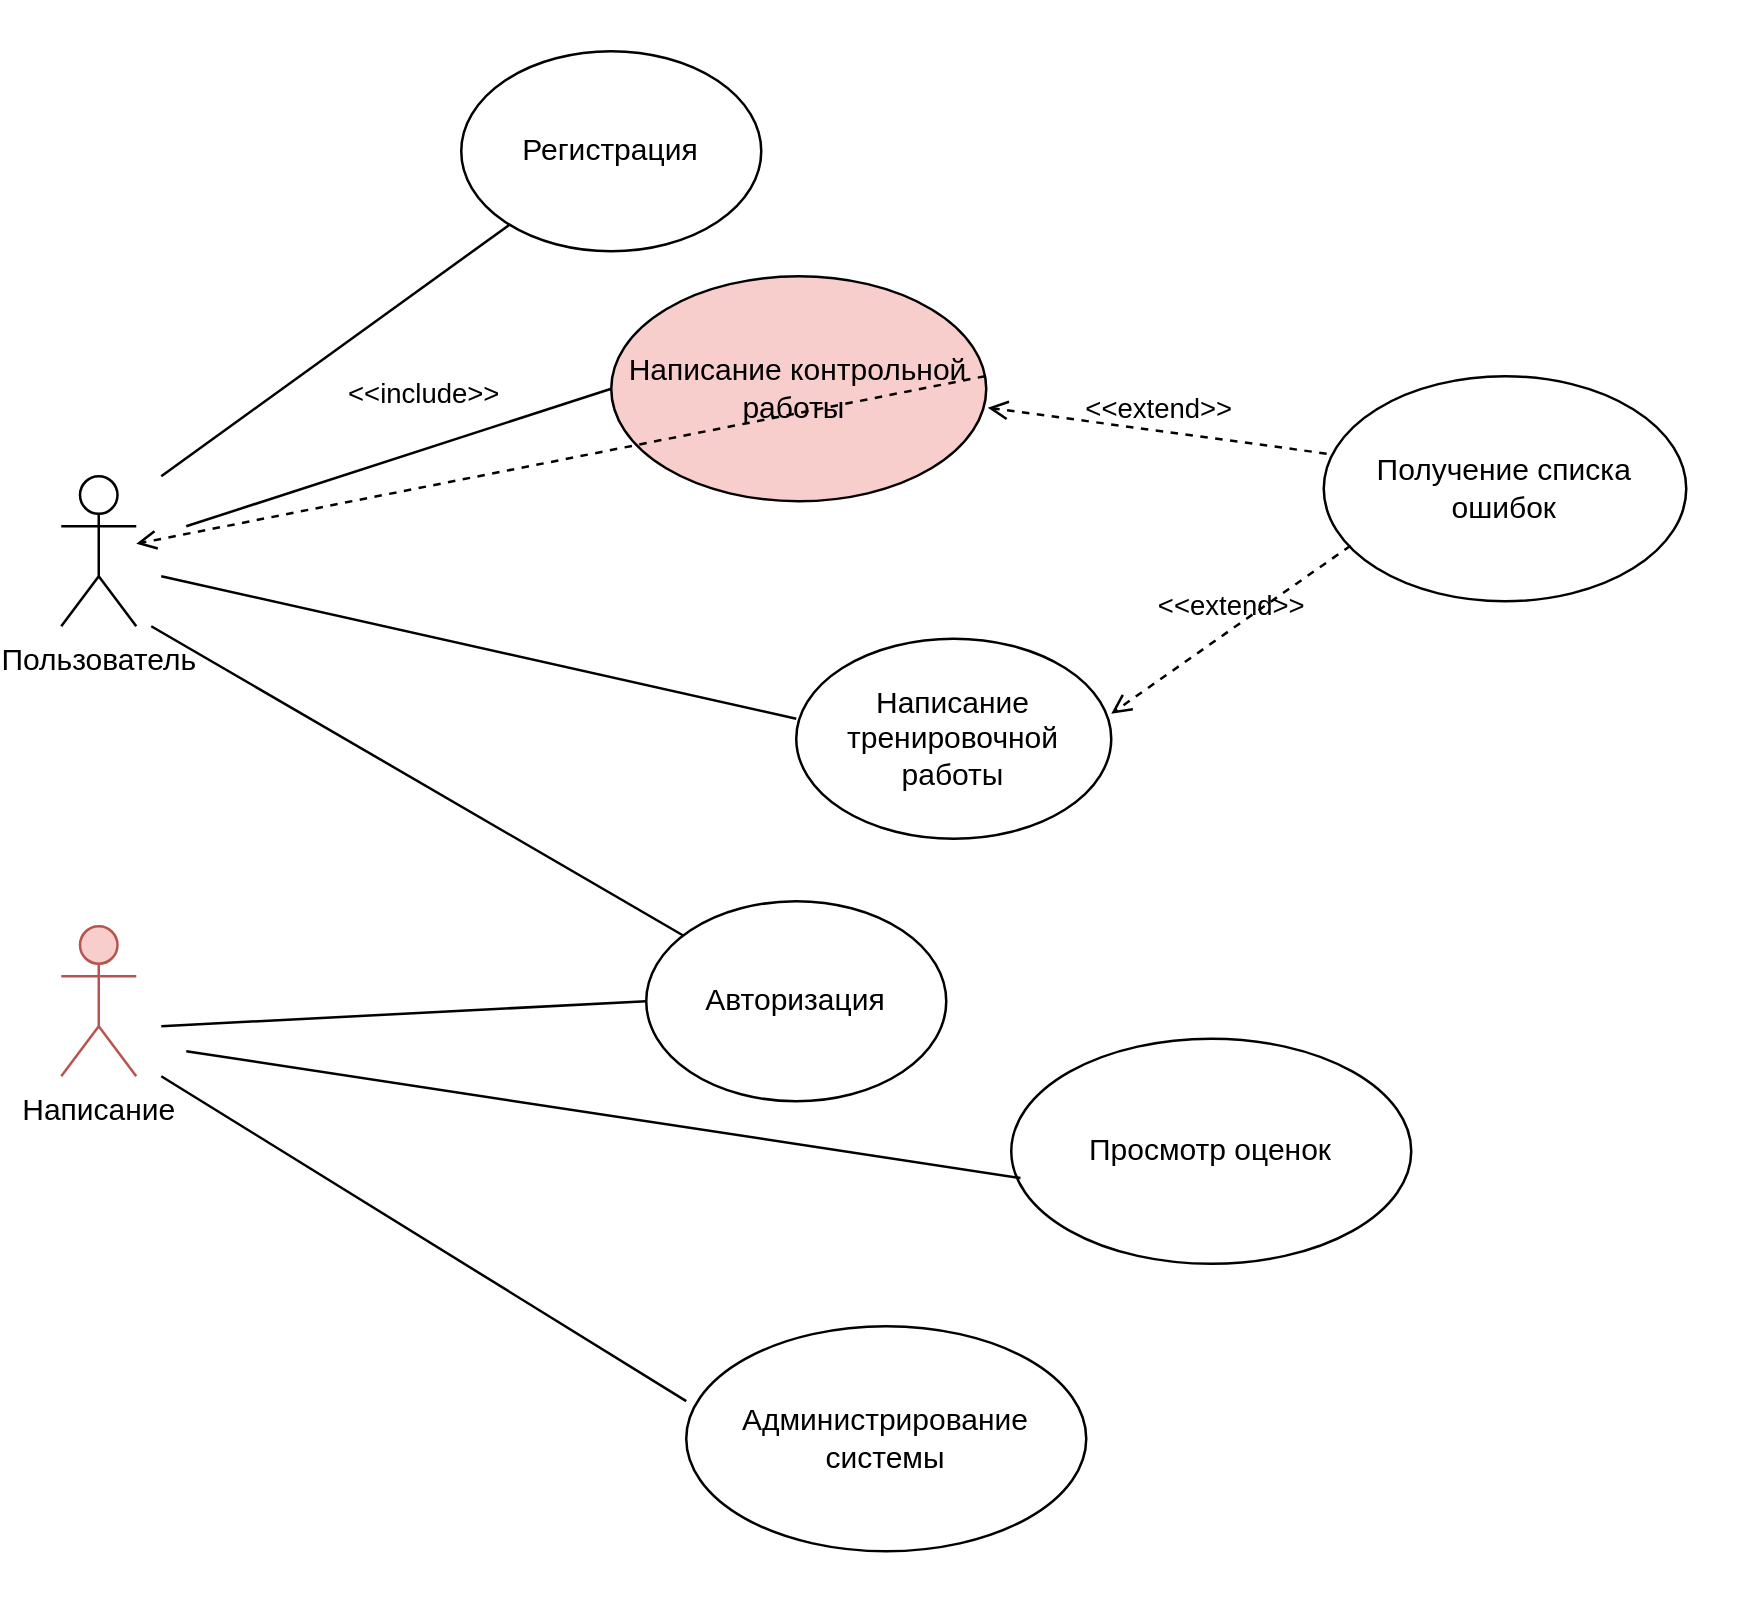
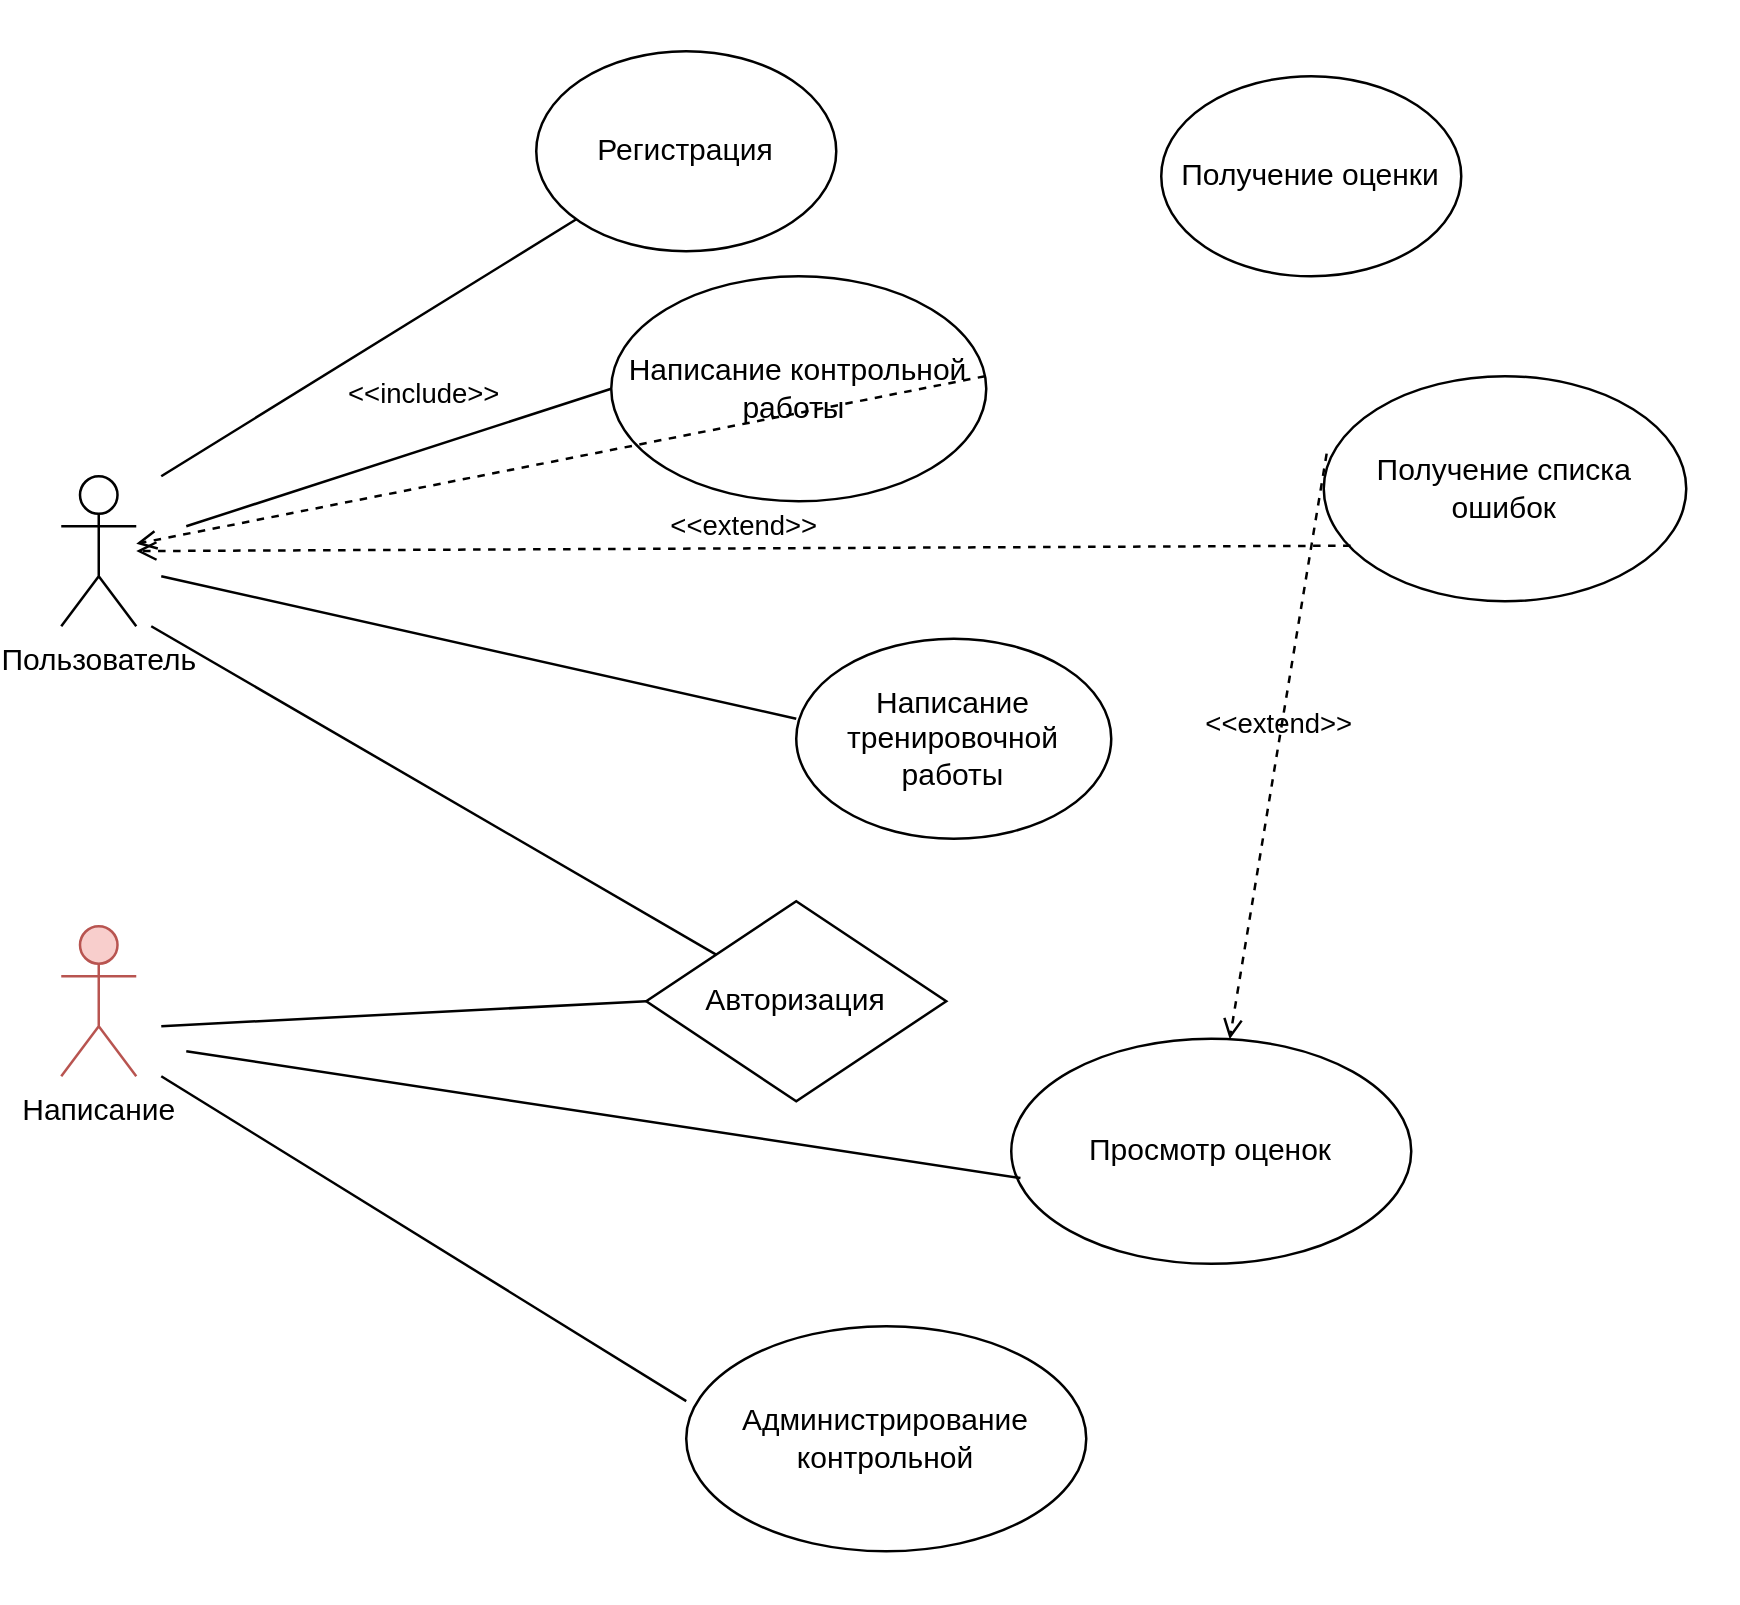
  <mxCell id="0" />
  <mxCell id="1" parent="0" />
  <mxCell id="2" value="&lt;font style=&quot;vertical-align: inherit;&quot;&gt;&lt;font style=&quot;vertical-align: inherit;&quot;&gt;Пользователь&lt;/font&gt;&lt;/font&gt;" style="shape=umlActor;verticalLabelPosition=bottom;verticalAlign=top;html=1;outlineConnect=0;" parent="1" vertex="1"><mxGeometry x="20" y="190" width="30" height="60" as="geometry" /></mxCell>
  <mxCell id="3" value="&lt;font style=&quot;vertical-align: inherit;&quot;&gt;&lt;font style=&quot;vertical-align: inherit;&quot;&gt;Написание&lt;/font&gt;&lt;/font&gt;" style="shape=umlActor;verticalLabelPosition=bottom;verticalAlign=top;html=1;outlineConnect=0;fillColor=#f8cecc;strokeColor=#b85450;" parent="1" vertex="1"><mxGeometry x="20" y="370" width="30" height="60" as="geometry" /></mxCell>
  <mxCell id="4" value="&lt;font style=&quot;vertical-align: inherit;&quot;&gt;&lt;font style=&quot;vertical-align: inherit;&quot;&gt;Получение списка ошибок&lt;/font&gt;&lt;/font&gt;" style="ellipse;whiteSpace=wrap;html=1;" parent="1" vertex="1"><mxGeometry x="525" y="150" width="145" height="90" as="geometry" /></mxCell>
  <mxCell id="5" value="&lt;font style=&quot;vertical-align: inherit;&quot;&gt;&lt;font style=&quot;vertical-align: inherit;&quot;&gt;Написание тренировочной работы&lt;/font&gt;&lt;/font&gt;" style="ellipse;whiteSpace=wrap;html=1;" parent="1" vertex="1"><mxGeometry x="314" y="255" width="126" height="80" as="geometry" /></mxCell>
- <mxCell id="7" value="&lt;font style=&quot;vertical-align: inherit;&quot;&gt;&lt;font style=&quot;vertical-align: inherit;&quot;&gt;Написание контрольной работы&amp;nbsp;&lt;/font&gt;&lt;/font&gt;" style="ellipse;whiteSpace=wrap;html=1;fillColor=#f8cecc;" parent="1" vertex="1"><mxGeometry x="240" y="110" width="150" height="90" as="geometry" /></mxCell>
- <mxCell id="8" value="&lt;font style=&quot;vertical-align: inherit;&quot;&gt;&lt;font style=&quot;vertical-align: inherit;&quot;&gt;Регистрация&lt;/font&gt;&lt;/font&gt;" style="ellipse;whiteSpace=wrap;html=1;" parent="1" vertex="1"><mxGeometry x="180" y="20" width="120" height="80" as="geometry" /></mxCell>
- <mxCell id="9" value="&lt;font style=&quot;vertical-align: inherit;&quot;&gt;&lt;font style=&quot;vertical-align: inherit;&quot;&gt;Администрирование системы&lt;/font&gt;&lt;/font&gt;" style="ellipse;whiteSpace=wrap;html=1;" parent="1" vertex="1"><mxGeometry x="270" y="530" width="160" height="90" as="geometry" /></mxCell>
- <mxCell id="10" value="&lt;font style=&quot;vertical-align: inherit;&quot;&gt;&lt;font style=&quot;vertical-align: inherit;&quot;&gt;Авторизация&lt;/font&gt;&lt;/font&gt;" style="ellipse;whiteSpace=wrap;html=1;" parent="1" vertex="1"><mxGeometry x="254" y="360" width="120" height="80" as="geometry" /></mxCell>
+ <mxCell id="6" value="&lt;font style=&quot;vertical-align: inherit;&quot;&gt;&lt;font style=&quot;vertical-align: inherit;&quot;&gt;Получение оценки&lt;/font&gt;&lt;/font&gt;" style="ellipse;whiteSpace=wrap;html=1;" parent="1" vertex="1"><mxGeometry x="460" y="30" width="120" height="80" as="geometry" /></mxCell>
+ <mxCell id="7" value="&lt;font style=&quot;vertical-align: inherit;&quot;&gt;&lt;font style=&quot;vertical-align: inherit;&quot;&gt;Написание контрольной работы&amp;nbsp;&lt;/font&gt;&lt;/font&gt;" style="ellipse;whiteSpace=wrap;html=1;" parent="1" vertex="1"><mxGeometry x="240" y="110" width="150" height="90" as="geometry" /></mxCell>
+ <mxCell id="8" value="&lt;font style=&quot;vertical-align: inherit;&quot;&gt;&lt;font style=&quot;vertical-align: inherit;&quot;&gt;Регистрация&lt;/font&gt;&lt;/font&gt;" style="ellipse;whiteSpace=wrap;html=1;" parent="1" vertex="1"><mxGeometry x="210" y="20" width="120" height="80" as="geometry" /></mxCell>
+ <mxCell id="9" value="&lt;font style=&quot;vertical-align: inherit;&quot;&gt;&lt;font style=&quot;vertical-align: inherit;&quot;&gt;Администрирование контрольной&lt;/font&gt;&lt;/font&gt;" style="ellipse;whiteSpace=wrap;html=1;" parent="1" vertex="1"><mxGeometry x="270" y="530" width="160" height="90" as="geometry" /></mxCell>
+ <mxCell id="10" value="&lt;font style=&quot;vertical-align: inherit;&quot;&gt;&lt;font style=&quot;vertical-align: inherit;&quot;&gt;Авторизация&lt;/font&gt;&lt;/font&gt;" style="rhombus;whiteSpace=wrap;html=1;" parent="1" vertex="1"><mxGeometry x="254" y="360" width="120" height="80" as="geometry" /></mxCell>
  <mxCell id="11" value="" style="endArrow=none;html=1;rounded=0;entryX=0;entryY=0.5;entryDx=0;entryDy=0;endFill=0;" parent="1" target="10" edge="1"><mxGeometry width="50" height="50" relative="1" as="geometry"><mxPoint x="60" y="410" as="sourcePoint" /><mxPoint x="110" y="360" as="targetPoint" /></mxGeometry></mxCell>
  <mxCell id="12" value="" style="endArrow=none;html=1;rounded=0;entryX=0;entryY=0.333;entryDx=0;entryDy=0;entryPerimeter=0;endFill=0;" parent="1" target="9" edge="1"><mxGeometry width="50" height="50" relative="1" as="geometry"><mxPoint x="60" y="430" as="sourcePoint" /><mxPoint x="264" y="410" as="targetPoint" /></mxGeometry></mxCell>
  <mxCell id="13" value="" style="endArrow=none;html=1;rounded=0;endFill=0;" parent="1" target="10" edge="1"><mxGeometry width="50" height="50" relative="1" as="geometry"><mxPoint x="56" y="250" as="sourcePoint" /><mxPoint x="250" y="240" as="targetPoint" /></mxGeometry></mxCell>
  <mxCell id="14" value="" style="endArrow=none;html=1;rounded=0;endFill=0;" parent="1" target="8" edge="1"><mxGeometry width="50" height="50" relative="1" as="geometry"><mxPoint x="60" y="190" as="sourcePoint" /><mxPoint x="278.78" y="383.709" as="targetPoint" /></mxGeometry></mxCell>
  <mxCell id="15" value="" style="endArrow=none;html=1;rounded=0;entryX=0;entryY=0.5;entryDx=0;entryDy=0;endFill=0;" parent="1" target="7" edge="1"><mxGeometry width="50" height="50" relative="1" as="geometry"><mxPoint x="70" y="210" as="sourcePoint" /><mxPoint x="209.303" y="99.392" as="targetPoint" /></mxGeometry></mxCell>
  <mxCell id="16" value="" style="endArrow=none;html=1;rounded=0;entryX=0;entryY=0.4;entryDx=0;entryDy=0;entryPerimeter=0;endFill=0;" parent="1" target="5" edge="1"><mxGeometry width="50" height="50" relative="1" as="geometry"><mxPoint x="60" y="230" as="sourcePoint" /><mxPoint x="250" y="165" as="targetPoint" /></mxGeometry></mxCell>
  <mxCell id="17" value="Просмотр оценок" style="ellipse;whiteSpace=wrap;html=1;" parent="1" vertex="1"><mxGeometry x="400" y="415" width="160" height="90" as="geometry" /></mxCell>
  <mxCell id="18" value="" style="endArrow=none;html=1;rounded=0;entryX=0.023;entryY=0.619;entryDx=0;entryDy=0;endFill=0;entryPerimeter=0;" parent="1" target="17" edge="1"><mxGeometry width="50" height="50" relative="1" as="geometry"><mxPoint x="70" y="420" as="sourcePoint" /><mxPoint x="264" y="410" as="targetPoint" /></mxGeometry></mxCell>
  <mxCell id="19" value="&amp;lt;&amp;lt;include&amp;gt;&amp;gt;" style="html=1;verticalAlign=bottom;labelBackgroundColor=none;endArrow=open;endFill=0;dashed=1;rounded=0;exitX=0.997;exitY=0.444;exitDx=0;exitDy=0;exitPerimeter=0;" parent="1" source="7" target="2" edge="1"><mxGeometry x="0.29" y="-28" width="160" relative="1" as="geometry"><mxPoint x="410" y="200" as="sourcePoint" /><mxPoint x="570" y="200" as="targetPoint" /><mxPoint as="offset" /></mxGeometry></mxCell>
- <mxCell id="20" value="&amp;lt;&amp;lt;extend&amp;gt;&amp;gt;" style="html=1;verticalAlign=bottom;labelBackgroundColor=none;endArrow=open;endFill=0;dashed=1;rounded=0;entryX=1.004;entryY=0.584;entryDx=0;entryDy=0;entryPerimeter=0;exitX=0.008;exitY=0.344;exitDx=0;exitDy=0;exitPerimeter=0;" edge="1" parent="1" source="4" target="7"><mxGeometry width="160" relative="1" as="geometry"><mxPoint x="320" y="210" as="sourcePoint" /><mxPoint x="480" y="210" as="targetPoint" /></mxGeometry></mxCell>
- <mxCell id="21" value="&amp;lt;&amp;lt;extend&amp;gt;&amp;gt;" style="html=1;verticalAlign=bottom;labelBackgroundColor=none;endArrow=open;endFill=0;dashed=1;rounded=0;entryX=1;entryY=0.375;entryDx=0;entryDy=0;entryPerimeter=0;exitX=0.074;exitY=0.753;exitDx=0;exitDy=0;exitPerimeter=0;" edge="1" parent="1" source="4" target="5"><mxGeometry width="160" relative="1" as="geometry"><mxPoint x="526.16" y="190.96" as="sourcePoint" /><mxPoint x="400.6" y="172.56" as="targetPoint" /></mxGeometry></mxCell>
+ <mxCell id="20" value="&amp;lt;&amp;lt;extend&amp;gt;&amp;gt;" style="html=1;verticalAlign=bottom;labelBackgroundColor=none;endArrow=open;endFill=0;dashed=1;rounded=0;exitX=0.008;exitY=0.344;exitDx=0;exitDy=0;exitPerimeter=0;" edge="1" parent="1" source="4" target="17"><mxGeometry width="160" relative="1" as="geometry"><mxPoint x="320" y="210" as="sourcePoint" /><mxPoint x="480" y="210" as="targetPoint" /></mxGeometry></mxCell>
+ <mxCell id="21" value="&amp;lt;&amp;lt;extend&amp;gt;&amp;gt;" style="html=1;verticalAlign=bottom;labelBackgroundColor=none;endArrow=open;endFill=0;dashed=1;rounded=0;exitX=0.074;exitY=0.753;exitDx=0;exitDy=0;exitPerimeter=0;" edge="1" parent="1" source="4" target="2"><mxGeometry width="160" relative="1" as="geometry"><mxPoint x="526.16" y="190.96" as="sourcePoint" /><mxPoint x="400.6" y="172.56" as="targetPoint" /></mxGeometry></mxCell>
